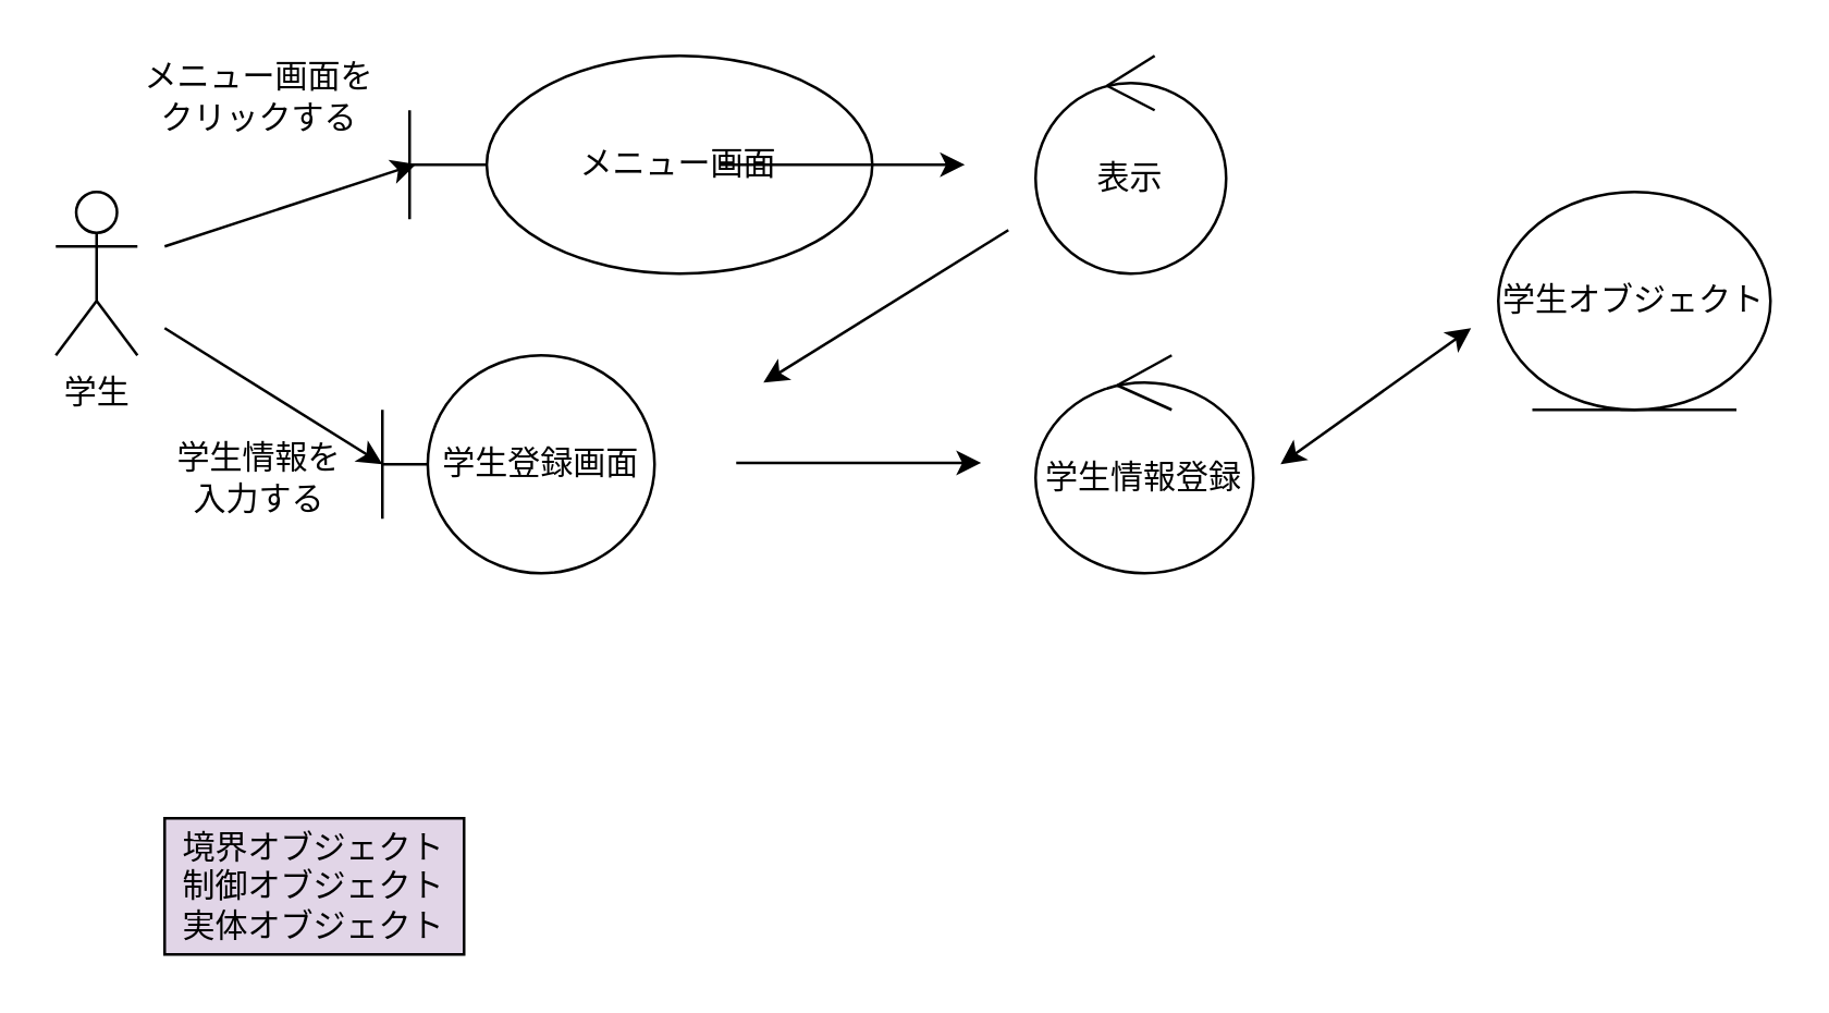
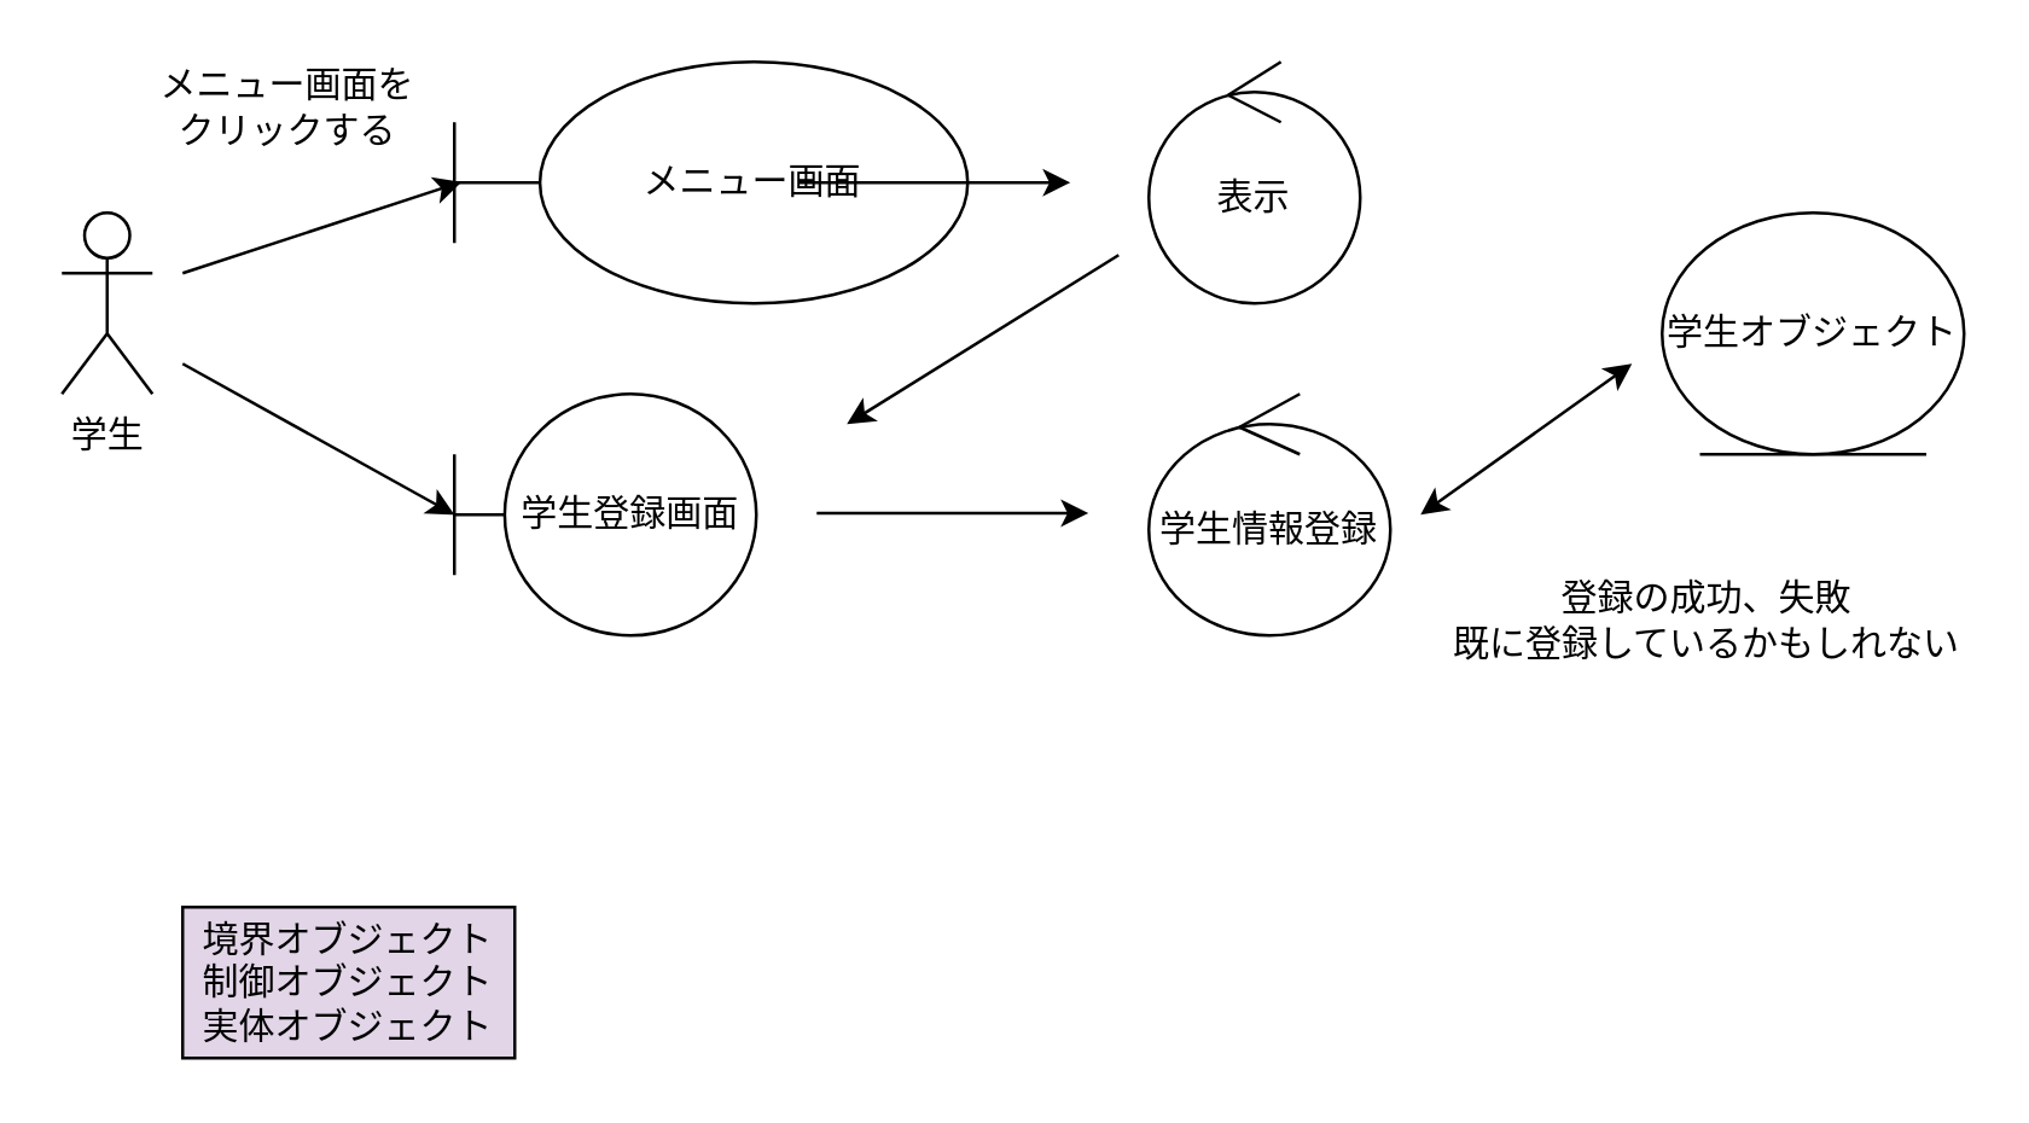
  <mxCell id="0" />
  <mxCell id="1" parent="0" />
  <mxCell id="2" value="学生" style="shape=umlActor;verticalLabelPosition=bottom;verticalAlign=top;html=1;" vertex="1" parent="1"><mxGeometry x="20" y="70" width="30" height="60" as="geometry" /></mxCell>
- <mxCell id="3" value="学生登録画面" style="shape=umlBoundary;whiteSpace=wrap;html=1;" vertex="1" parent="1"><mxGeometry x="140" y="130" width="100" height="80" as="geometry" /></mxCell>
+ <mxCell id="3" value="学生登録画面" style="shape=umlBoundary;whiteSpace=wrap;html=1;" vertex="1" parent="1"><mxGeometry x="150" y="130" width="100" height="80" as="geometry" /></mxCell>
  <mxCell id="4" value="メニュー画面" style="shape=umlBoundary;whiteSpace=wrap;html=1;" vertex="1" parent="1"><mxGeometry x="150" y="20" width="170" height="80" as="geometry" /></mxCell>
  <mxCell id="5" value="学生情報登録" style="ellipse;shape=umlControl;whiteSpace=wrap;html=1;" vertex="1" parent="1"><mxGeometry x="380" y="130" width="80" height="80" as="geometry" /></mxCell>
  <mxCell id="6" value="表示" style="ellipse;shape=umlControl;whiteSpace=wrap;html=1;" vertex="1" parent="1"><mxGeometry x="380" y="20" width="70" height="80" as="geometry" /></mxCell>
  <mxCell id="7" value="" style="endArrow=classic;html=1;entryX=0.014;entryY=0.497;entryDx=0;entryDy=0;entryPerimeter=0;" edge="1" parent="1" target="4"><mxGeometry width="50" height="50" relative="1" as="geometry"><mxPoint x="60" y="90" as="sourcePoint" /><mxPoint x="110" y="100" as="targetPoint" /></mxGeometry></mxCell>
  <mxCell id="8" value="" style="endArrow=classic;html=1;entryX=0;entryY=0.5;entryDx=0;entryDy=0;entryPerimeter=0;" edge="1" parent="1" target="3"><mxGeometry width="50" height="50" relative="1" as="geometry"><mxPoint x="60" y="120" as="sourcePoint" /><mxPoint x="131" y="100" as="targetPoint" /></mxGeometry></mxCell>
  <mxCell id="9" value="メニュー画面をクリックする" style="text;html=1;align=center;verticalAlign=middle;whiteSpace=wrap;rounded=0;" vertex="1" parent="1"><mxGeometry x="50" y="20" width="90" height="30" as="geometry" /></mxCell>
- <mxCell id="10" value="学生情報を入力する" style="text;html=1;align=center;verticalAlign=middle;whiteSpace=wrap;rounded=0;" vertex="1" parent="1"><mxGeometry x="60" y="160" width="70" height="30" as="geometry" /></mxCell>
  <mxCell id="11" value="" style="endArrow=classic;html=1;" edge="1" parent="1"><mxGeometry width="50" height="50" relative="1" as="geometry"><mxPoint x="264" y="60" as="sourcePoint" /><mxPoint x="354" y="60" as="targetPoint" /></mxGeometry></mxCell>
  <mxCell id="12" value="" style="endArrow=classic;html=1;" edge="1" parent="1"><mxGeometry width="50" height="50" relative="1" as="geometry"><mxPoint x="270" y="169.5" as="sourcePoint" /><mxPoint x="360" y="169.5" as="targetPoint" /></mxGeometry></mxCell>
  <mxCell id="13" value="" style="endArrow=classic;html=1;" edge="1" parent="1"><mxGeometry width="50" height="50" relative="1" as="geometry"><mxPoint x="370" y="84" as="sourcePoint" /><mxPoint x="280" y="140" as="targetPoint" /></mxGeometry></mxCell>
  <mxCell id="14" value="学生オブジェクト" style="ellipse;shape=umlEntity;whiteSpace=wrap;html=1;" vertex="1" parent="1"><mxGeometry x="550" y="70" width="100" height="80" as="geometry" /></mxCell>
  <mxCell id="15" value="" style="endArrow=classic;startArrow=classic;html=1;" edge="1" parent="1"><mxGeometry width="50" height="50" relative="1" as="geometry"><mxPoint x="470" y="170" as="sourcePoint" /><mxPoint x="540" y="120" as="targetPoint" /></mxGeometry></mxCell>
  <mxCell id="16" value="境界オブジェクト&lt;div&gt;制御オブジェクト&lt;/div&gt;&lt;div&gt;実体オブジェクト&lt;/div&gt;" style="html=1;whiteSpace=wrap;fillColor=#e1d5e7;" vertex="1" parent="1"><mxGeometry x="60" y="300" width="110" height="50" as="geometry" /></mxCell>
+ <mxCell id="17" value="登録の成功、失敗&lt;div&gt;既に登録しているかもしれない&lt;/div&gt;" style="text;html=1;align=center;verticalAlign=middle;whiteSpace=wrap;rounded=0;" vertex="1" parent="1"><mxGeometry x="480" y="190" width="170" height="30" as="geometry" /></mxCell>
